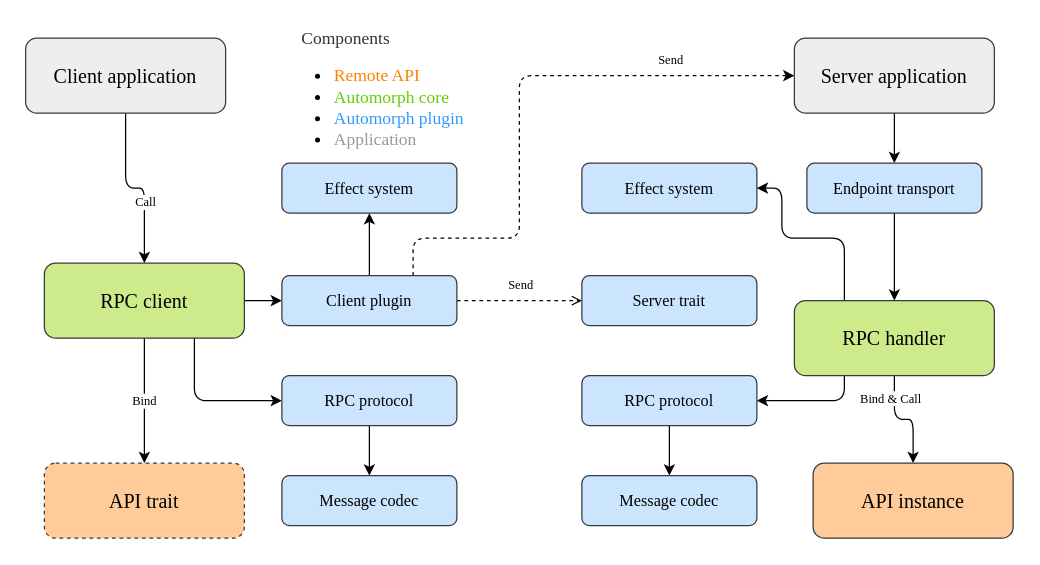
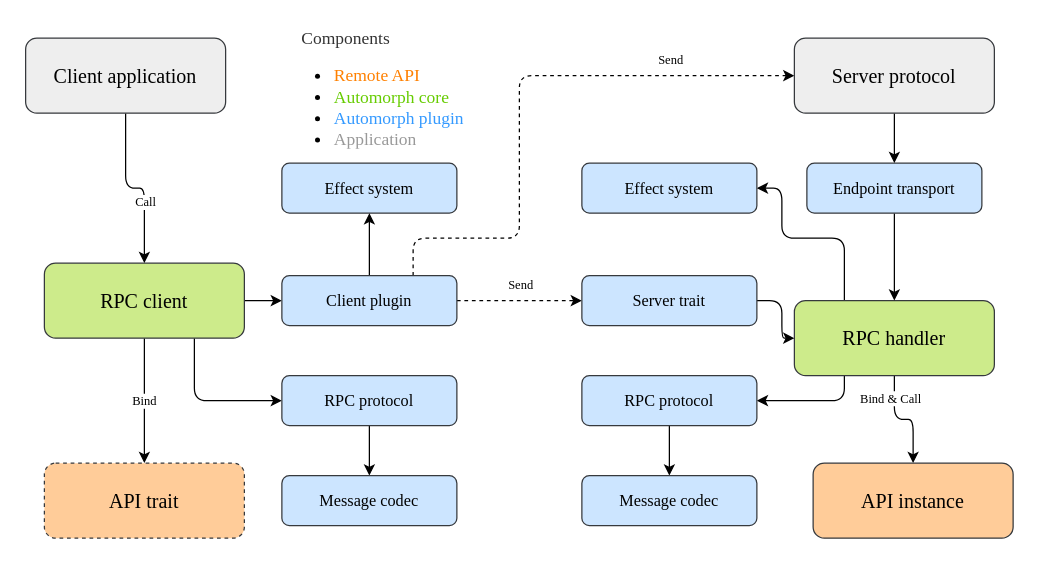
  <mxCell id="0" />
  <mxCell id="1" parent="0" />
  <mxCell id="2" style="edgeStyle=orthogonalEdgeStyle;rounded=1;orthogonalLoop=1;jettySize=auto;html=1;exitX=0.75;exitY=1;exitDx=0;exitDy=0;entryX=0;entryY=0.5;entryDx=0;entryDy=0;fontFamily=Verdana;fontSize=16;" parent="1" source="7" target="14" edge="1"><mxGeometry relative="1" as="geometry"><Array as="points"><mxPoint x="155" y="320" /></Array></mxGeometry></mxCell>
  <mxCell id="3" style="edgeStyle=orthogonalEdgeStyle;rounded=1;orthogonalLoop=1;jettySize=auto;html=1;exitX=1;exitY=0.5;exitDx=0;exitDy=0;entryX=0;entryY=0.5;entryDx=0;entryDy=0;fontFamily=Verdana;fontSize=16;strokeColor=none;" parent="1" source="7" edge="1"><mxGeometry relative="1" as="geometry"><mxPoint x="225" y="240" as="targetPoint" /></mxGeometry></mxCell>
  <mxCell id="4" style="edgeStyle=none;rounded=1;orthogonalLoop=1;jettySize=auto;html=1;exitX=0.5;exitY=1;exitDx=0;exitDy=0;fontFamily=Verdana;fontSize=16;strokeColor=none;" parent="1" source="7" target="22" edge="1"><mxGeometry relative="1" as="geometry" /></mxCell>
  <mxCell id="5" style="edgeStyle=orthogonalEdgeStyle;rounded=1;orthogonalLoop=1;jettySize=auto;html=1;exitX=1;exitY=0.5;exitDx=0;exitDy=0;fontFamily=Verdana;fontSize=16;strokeColor=#000000;entryX=0;entryY=0.5;entryDx=0;entryDy=0;" parent="1" source="7" target="39" edge="1"><mxGeometry relative="1" as="geometry"><mxPoint x="215" y="240" as="targetPoint" /></mxGeometry></mxCell>
  <mxCell id="6" style="edgeStyle=orthogonalEdgeStyle;rounded=1;orthogonalLoop=1;jettySize=auto;html=1;exitX=0.5;exitY=1;exitDx=0;exitDy=0;entryX=0.5;entryY=0;entryDx=0;entryDy=0;fontFamily=Verdana;fontSize=16;strokeColor=#000000;" parent="1" source="7" target="22" edge="1"><mxGeometry relative="1" as="geometry" /></mxCell>
  <mxCell id="7" value="&lt;font style=&quot;font-size: 16px&quot;&gt;RPC client&lt;/font&gt;" style="rounded=1;whiteSpace=wrap;html=1;fillColor=#cdeb8b;strokeColor=#36393d;fontFamily=Verdana;fontSize=16;" parent="1" vertex="1"><mxGeometry x="35" y="210" width="160" height="60" as="geometry" /></mxCell>
  <mxCell id="8" style="edgeStyle=orthogonalEdgeStyle;rounded=1;orthogonalLoop=1;jettySize=auto;html=1;exitX=0.5;exitY=1;exitDx=0;exitDy=0;fontFamily=Verdana;fontSize=16;" parent="1" source="11" target="23" edge="1"><mxGeometry relative="1" as="geometry" /></mxCell>
  <mxCell id="9" style="edgeStyle=orthogonalEdgeStyle;rounded=1;orthogonalLoop=1;jettySize=auto;html=1;exitX=0.25;exitY=1;exitDx=0;exitDy=0;entryX=1;entryY=0.5;entryDx=0;entryDy=0;fontFamily=Verdana;fontSize=16;strokeColor=#000000;" parent="1" source="11" target="30" edge="1"><mxGeometry relative="1" as="geometry"><Array as="points"><mxPoint x="675" y="320" /></Array></mxGeometry></mxCell>
  <mxCell id="10" style="edgeStyle=orthogonalEdgeStyle;rounded=1;orthogonalLoop=1;jettySize=auto;html=1;exitX=0.25;exitY=0;exitDx=0;exitDy=0;entryX=1;entryY=0.5;entryDx=0;entryDy=0;fontFamily=Verdana;fontSize=16;strokeColor=#000000;" parent="1" source="11" target="28" edge="1"><mxGeometry relative="1" as="geometry"><Array as="points"><mxPoint x="675" y="190" /><mxPoint x="625" y="190" /><mxPoint x="625" y="150" /></Array></mxGeometry></mxCell>
  <mxCell id="11" value="&lt;font style=&quot;font-size: 16px&quot;&gt;RPC handler&lt;/font&gt;" style="rounded=1;whiteSpace=wrap;html=1;fillColor=#cdeb8b;strokeColor=#36393d;fontFamily=Verdana;fontSize=16;" parent="1" vertex="1"><mxGeometry x="635" y="240" width="160" height="60" as="geometry" /></mxCell>
  <mxCell id="12" value="&lt;font style=&quot;font-size: 13px;&quot;&gt;Effect system&lt;/font&gt;" style="rounded=1;whiteSpace=wrap;html=1;fillColor=#cce5ff;strokeColor=#36393d;fontFamily=Verdana;fontSize=13;verticalAlign=middle;" parent="1" vertex="1"><mxGeometry x="225" y="130" width="140" height="40" as="geometry" /></mxCell>
  <mxCell id="13" style="edgeStyle=orthogonalEdgeStyle;rounded=0;orthogonalLoop=1;jettySize=auto;html=1;exitX=0.5;exitY=1;exitDx=0;exitDy=0;entryX=0.5;entryY=0;entryDx=0;entryDy=0;" parent="1" source="14" target="37" edge="1"><mxGeometry relative="1" as="geometry" /></mxCell>
  <mxCell id="14" value="&lt;font style=&quot;font-size: 13px;&quot;&gt;RPC protocol&lt;/font&gt;" style="rounded=1;whiteSpace=wrap;html=1;fillColor=#cce5ff;strokeColor=#36393d;fontFamily=Verdana;fontSize=13;" parent="1" vertex="1"><mxGeometry x="225" y="300" width="140" height="40" as="geometry" /></mxCell>
- <mxCell id="15" style="edgeStyle=orthogonalEdgeStyle;rounded=1;orthogonalLoop=1;jettySize=auto;html=1;entryX=0;entryY=0.5;entryDx=0;entryDy=0;fontFamily=Verdana;fontSize=16;dashed=1;exitX=1;exitY=0.5;exitDx=0;exitDy=0;endArrow=open;" parent="1" source="39" target="19" edge="1"><mxGeometry relative="1" as="geometry"><mxPoint x="395" y="240" as="sourcePoint" /></mxGeometry></mxCell>
+ <mxCell id="15" style="edgeStyle=orthogonalEdgeStyle;rounded=1;orthogonalLoop=1;jettySize=auto;html=1;entryX=0;entryY=0.5;entryDx=0;entryDy=0;fontFamily=Verdana;fontSize=16;dashed=1;exitX=1;exitY=0.5;exitDx=0;exitDy=0;" parent="1" source="39" target="19" edge="1"><mxGeometry relative="1" as="geometry"><mxPoint x="395" y="240" as="sourcePoint" /></mxGeometry></mxCell>
  <mxCell id="16" style="edgeStyle=orthogonalEdgeStyle;rounded=1;orthogonalLoop=1;jettySize=auto;html=1;fontFamily=Verdana;fontSize=16;dashed=1;entryX=0;entryY=0.5;entryDx=0;entryDy=0;exitX=0.75;exitY=0;exitDx=0;exitDy=0;" parent="1" source="39" target="25" edge="1"><mxGeometry relative="1" as="geometry"><Array as="points"><mxPoint x="330" y="190" /><mxPoint x="415" y="190" /><mxPoint x="415" y="60" /></Array><mxPoint x="330" y="200" as="sourcePoint" /></mxGeometry></mxCell>
  <mxCell id="17" style="edgeStyle=orthogonalEdgeStyle;rounded=1;orthogonalLoop=1;jettySize=auto;html=1;entryX=0.5;entryY=1;entryDx=0;entryDy=0;fontFamily=Verdana;fontSize=16;strokeColor=#000000;exitX=0.5;exitY=0;exitDx=0;exitDy=0;" parent="1" source="39" target="12" edge="1"><mxGeometry relative="1" as="geometry"><mxPoint x="295" y="200" as="sourcePoint" /></mxGeometry></mxCell>
+ <mxCell id="18" style="edgeStyle=orthogonalEdgeStyle;rounded=1;orthogonalLoop=1;jettySize=auto;html=1;exitX=1;exitY=0.5;exitDx=0;exitDy=0;fontFamily=Verdana;fontSize=16;" parent="1" source="19" target="11" edge="1"><mxGeometry relative="1" as="geometry" /></mxCell>
  <mxCell id="19" value="&lt;font style=&quot;font-size: 13px&quot;&gt;Server trait&lt;/font&gt;" style="rounded=1;whiteSpace=wrap;html=1;fillColor=#cce5ff;strokeColor=#36393d;fontFamily=Verdana;fontSize=13;" parent="1" vertex="1"><mxGeometry x="465" y="220" width="140" height="40" as="geometry" /></mxCell>
  <mxCell id="20" style="edgeStyle=orthogonalEdgeStyle;rounded=1;orthogonalLoop=1;jettySize=auto;html=1;exitX=0.5;exitY=1;exitDx=0;exitDy=0;entryX=0.5;entryY=0;entryDx=0;entryDy=0;fontFamily=Verdana;fontSize=16;strokeColor=#000000;" parent="1" source="21" target="11" edge="1"><mxGeometry relative="1" as="geometry" /></mxCell>
  <mxCell id="21" value="&lt;font style=&quot;font-size: 13px&quot;&gt;Endpoint transport&lt;/font&gt;" style="rounded=1;whiteSpace=wrap;html=1;fillColor=#cce5ff;strokeColor=#36393d;fontFamily=Verdana;fontSize=13;" parent="1" vertex="1"><mxGeometry x="645" y="130" width="140" height="40" as="geometry" /></mxCell>
  <mxCell id="22" value="&lt;font style=&quot;font-size: 16px&quot;&gt;API trait&lt;/font&gt;" style="rounded=1;whiteSpace=wrap;html=1;fillColor=#ffcc99;strokeColor=#36393d;fontFamily=Verdana;fontSize=16;dashed=1;" parent="1" vertex="1"><mxGeometry x="35" y="370" width="160" height="60" as="geometry" /></mxCell>
  <mxCell id="23" value="&lt;font style=&quot;font-size: 16px&quot;&gt;API instance&lt;/font&gt;" style="rounded=1;whiteSpace=wrap;html=1;fillColor=#ffcc99;strokeColor=#36393d;fontFamily=Verdana;fontSize=16;" parent="1" vertex="1"><mxGeometry x="650" y="370" width="160" height="60" as="geometry" /></mxCell>
  <mxCell id="24" style="edgeStyle=orthogonalEdgeStyle;rounded=1;orthogonalLoop=1;jettySize=auto;html=1;fontFamily=Verdana;fontSize=16;strokeColor=#000000;" parent="1" source="25" target="21" edge="1"><mxGeometry relative="1" as="geometry"><mxPoint x="635" y="140" as="targetPoint" /></mxGeometry></mxCell>
- <mxCell id="25" value="&lt;font style=&quot;font-size: 16px&quot;&gt;Server application&lt;/font&gt;" style="rounded=1;whiteSpace=wrap;html=1;fillColor=#eeeeee;strokeColor=#36393d;fontFamily=Verdana;fontSize=16;" parent="1" vertex="1"><mxGeometry x="635" y="30" width="160" height="60" as="geometry" /></mxCell>
+ <mxCell id="25" value="&lt;font style=&quot;font-size: 16px&quot;&gt;Server protocol&lt;/font&gt;" style="rounded=1;whiteSpace=wrap;html=1;fillColor=#eeeeee;strokeColor=#36393d;fontFamily=Verdana;fontSize=16;" parent="1" vertex="1"><mxGeometry x="635" y="30" width="160" height="60" as="geometry" /></mxCell>
  <mxCell id="26" style="edgeStyle=orthogonalEdgeStyle;rounded=1;orthogonalLoop=1;jettySize=auto;html=1;exitX=0.5;exitY=1;exitDx=0;exitDy=0;fontFamily=Verdana;fontSize=16;" parent="1" source="27" target="7" edge="1"><mxGeometry relative="1" as="geometry" /></mxCell>
  <mxCell id="27" value="&lt;font style=&quot;font-size: 16px&quot;&gt;Client application&lt;/font&gt;" style="rounded=1;whiteSpace=wrap;html=1;fillColor=#eeeeee;strokeColor=#36393d;fontFamily=Verdana;fontSize=16;" parent="1" vertex="1"><mxGeometry x="20" y="30" width="160" height="60" as="geometry" /></mxCell>
  <mxCell id="28" value="&lt;font style=&quot;font-size: 13px;&quot;&gt;Effect system&lt;/font&gt;" style="rounded=1;whiteSpace=wrap;html=1;fillColor=#cce5ff;strokeColor=#36393d;fontFamily=Verdana;fontSize=13;verticalAlign=middle;" parent="1" vertex="1"><mxGeometry x="465" y="130" width="140" height="40" as="geometry" /></mxCell>
  <mxCell id="29" style="edgeStyle=orthogonalEdgeStyle;rounded=0;orthogonalLoop=1;jettySize=auto;html=1;exitX=0.5;exitY=1;exitDx=0;exitDy=0;entryX=0.5;entryY=0;entryDx=0;entryDy=0;" parent="1" source="30" target="38" edge="1"><mxGeometry relative="1" as="geometry" /></mxCell>
  <mxCell id="30" value="&lt;font style=&quot;font-size: 13px;&quot;&gt;RPC protocol&lt;/font&gt;" style="rounded=1;whiteSpace=wrap;html=1;fillColor=#cce5ff;strokeColor=#36393d;fontFamily=Verdana;fontSize=13;" parent="1" vertex="1"><mxGeometry x="465" y="300" width="140" height="40" as="geometry" /></mxCell>
  <mxCell id="31" value="Bind&lt;br&gt;" style="edgeLabel;html=1;align=center;verticalAlign=middle;resizable=0;points=[];fontSize=10;fontFamily=Verdana;" parent="1" vertex="1" connectable="0"><mxGeometry x="115" y="320" as="geometry"><mxPoint x="-1" y="-1" as="offset" /></mxGeometry></mxCell>
  <mxCell id="32" value="Bind &amp;amp; Call" style="edgeLabel;html=1;align=center;verticalAlign=middle;resizable=0;points=[];fontSize=10;fontFamily=Verdana;" parent="1" vertex="1" connectable="0"><mxGeometry x="725" y="310" as="geometry"><mxPoint x="-14" y="7" as="offset" /></mxGeometry></mxCell>
  <mxCell id="33" value="Call" style="edgeLabel;html=1;align=center;verticalAlign=middle;resizable=0;points=[];fontSize=10;fontFamily=Verdana;" parent="1" vertex="1" connectable="0"><mxGeometry x="115" y="160" as="geometry" /></mxCell>
  <mxCell id="34" value="Send" style="edgeLabel;html=1;align=center;verticalAlign=middle;resizable=0;points=[];fontSize=10;fontFamily=Verdana;" parent="1" vertex="1" connectable="0"><mxGeometry x="545" y="40" as="geometry"><mxPoint x="-10" y="6" as="offset" /></mxGeometry></mxCell>
  <mxCell id="35" value="Send" style="edgeLabel;html=1;align=center;verticalAlign=middle;resizable=0;points=[];fontSize=10;fontFamily=Verdana;" parent="1" vertex="1" connectable="0"><mxGeometry x="425" y="220" as="geometry"><mxPoint x="-10" y="6" as="offset" /></mxGeometry></mxCell>
  <mxCell id="36" value="&lt;div style=&quot;font-size: 14px&quot;&gt;&lt;font color=&quot;#333333&quot;&gt;&amp;nbsp; &amp;nbsp; Components&lt;/font&gt;&lt;/div&gt;&lt;ul style=&quot;font-size: 14px&quot;&gt;&lt;li&gt;&lt;font color=&quot;#ff8000&quot;&gt;Remote API&lt;/font&gt;&lt;/li&gt;&lt;li&gt;&lt;font color=&quot;#66cc00&quot;&gt;Automorph core&lt;/font&gt;&lt;/li&gt;&lt;li&gt;&lt;font style=&quot;font-size: 14px&quot; color=&quot;#3399ff&quot;&gt;Automorph plugin&lt;/font&gt;&lt;/li&gt;&lt;li&gt;&lt;font style=&quot;font-size: 14px&quot; color=&quot;#999999&quot;&gt;Application&lt;/font&gt;&lt;/li&gt;&lt;/ul&gt;" style="text;strokeColor=none;fillColor=none;html=1;whiteSpace=wrap;verticalAlign=middle;overflow=hidden;fontFamily=Verdana;fontSize=12;align=left;" parent="1" vertex="1"><mxGeometry x="225" y="20" width="185" height="100" as="geometry" /></mxCell>
  <mxCell id="37" value="&lt;font style=&quot;font-size: 13px;&quot;&gt;Message codec&lt;/font&gt;" style="rounded=1;whiteSpace=wrap;html=1;fillColor=#cce5ff;strokeColor=#36393d;fontFamily=Verdana;fontSize=13;" parent="1" vertex="1"><mxGeometry x="225" y="380" width="140" height="40" as="geometry" /></mxCell>
  <mxCell id="38" value="&lt;font style=&quot;font-size: 13px;&quot;&gt;Message codec&lt;/font&gt;" style="rounded=1;whiteSpace=wrap;html=1;fillColor=#cce5ff;strokeColor=#36393d;fontFamily=Verdana;fontSize=13;" parent="1" vertex="1"><mxGeometry x="465" y="380" width="140" height="40" as="geometry" /></mxCell>
  <mxCell id="39" value="&lt;font style=&quot;font-size: 13px&quot;&gt;Client plugin&lt;/font&gt;" style="rounded=1;whiteSpace=wrap;html=1;fillColor=#cce5ff;strokeColor=#36393d;fontFamily=Verdana;fontSize=13;" parent="1" vertex="1"><mxGeometry x="225" y="220" width="140" height="40" as="geometry" /></mxCell>
